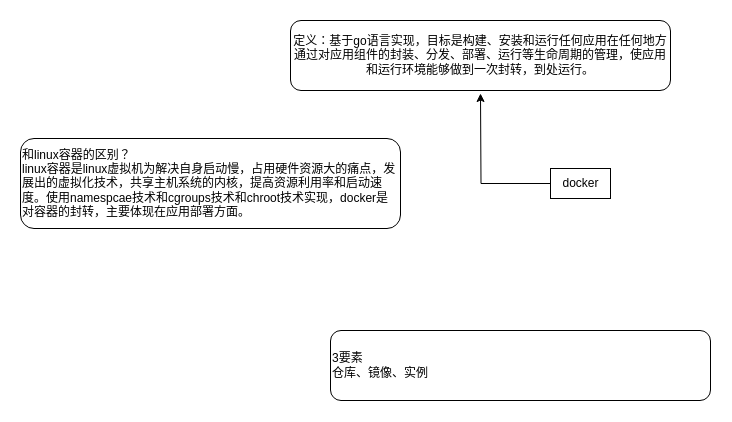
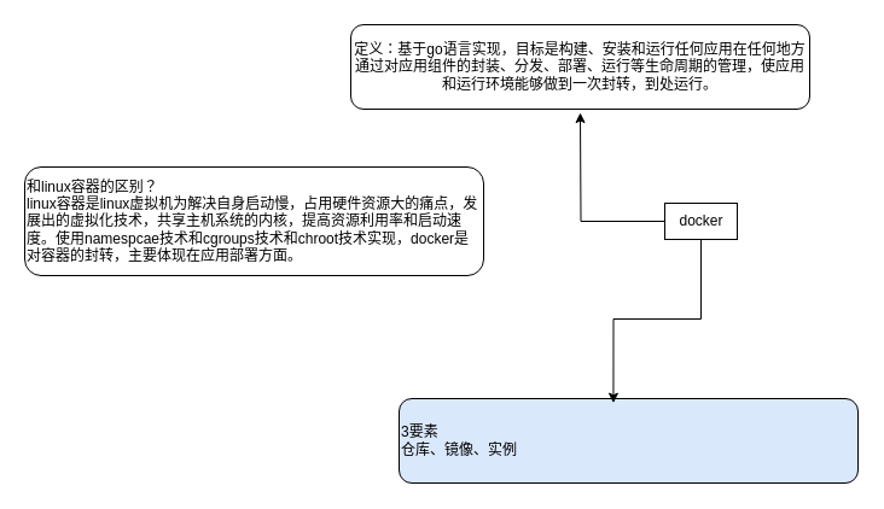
  <mxCell id="0" />
  <mxCell id="1" parent="0" />
  <mxCell id="2" value="" style="edgeStyle=orthogonalEdgeStyle;rounded=0;orthogonalLoop=1;jettySize=auto;html=1;" edge="1" parent="1" source="3"><mxGeometry relative="1" as="geometry"><mxPoint x="480" y="93" as="targetPoint" /></mxGeometry></mxCell>
  <mxCell id="3" value="docker" style="text;html=1;align=center;verticalAlign=middle;resizable=0;points=[];autosize=1;strokeColor=default;fillColor=none;" vertex="1" parent="1"><mxGeometry x="550" y="168" width="60" height="30" as="geometry" /></mxCell>
  <mxCell id="4" value="定义：基于go语言实现，目标是构建、安装和运行任何应用在任何地方&lt;div&gt;通过对应用组件的封装、分发、部署、运行等生命周期的管理，使应用和运行环境能够做到一次封转，到处运行。&lt;/div&gt;" style="rounded=1;whiteSpace=wrap;html=1;" vertex="1" parent="1"><mxGeometry x="290" y="20" width="380" height="70" as="geometry" /></mxCell>
  <mxCell id="5" value="和linux容器的区别？&lt;div&gt;linux容器是linux虚拟机为解决自身启动慢，占用硬件资源大的痛点，发展出的虚拟化技术，共享主机系统的内核，提高资源利用率和启动速度。使用namespcae技术和cgroups技术和chroot技术实现，docker是对容器的封转，主要体现在应用部署方面。&lt;/div&gt;" style="rounded=1;whiteSpace=wrap;html=1;align=left;" vertex="1" parent="1"><mxGeometry x="20" y="138" width="380" height="90" as="geometry" /></mxCell>
- <mxCell id="6" value="3要素&lt;div&gt;仓库、镜像、实例&lt;/div&gt;" style="rounded=1;whiteSpace=wrap;html=1;align=left;" vertex="1" parent="1"><mxGeometry x="330" y="330" width="380" height="70" as="geometry" /></mxCell>
+ <mxCell id="6" value="3要素&lt;div&gt;仓库、镜像、实例&lt;/div&gt;" style="rounded=1;whiteSpace=wrap;html=1;align=left;fillColor=#dae8fc;" vertex="1" parent="1"><mxGeometry x="330" y="330" width="380" height="70" as="geometry" /></mxCell>
+ <mxCell id="7" style="edgeStyle=orthogonalEdgeStyle;rounded=0;orthogonalLoop=1;jettySize=auto;html=1;entryX=0.467;entryY=0.053;entryDx=0;entryDy=0;entryPerimeter=0;" edge="1" parent="1" source="3" target="6"><mxGeometry relative="1" as="geometry" /></mxCell>
